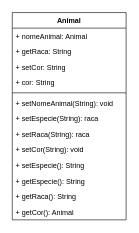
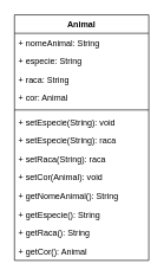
  <mxCell id="0" />
  <mxCell id="1" parent="0" />
  <mxCell id="2" value="Animal" style="swimlane;fontStyle=1;align=center;verticalAlign=top;childLayout=stackLayout;horizontal=1;startSize=26;horizontalStack=0;resizeParent=1;resizeParentMax=0;resizeLast=0;collapsible=1;marginBottom=0;" vertex="1" parent="1"><mxGeometry x="20" y="20" width="190" height="346" as="geometry" /></mxCell>
- <mxCell id="3" value="+ nomeAnimal: Animal" style="text;strokeColor=none;fillColor=none;align=left;verticalAlign=top;spacingLeft=4;spacingRight=4;overflow=hidden;rotatable=0;points=[[0,0.5],[1,0.5]];portConstraint=eastwest;" vertex="1" parent="2"><mxGeometry y="26" width="190" height="26" as="geometry" /></mxCell>
- <mxCell id="4" value="+ getRaca: String" style="text;strokeColor=none;fillColor=none;align=left;verticalAlign=top;spacingLeft=4;spacingRight=4;overflow=hidden;rotatable=0;points=[[0,0.5],[1,0.5]];portConstraint=eastwest;" vertex="1" parent="2"><mxGeometry y="52" width="190" height="26" as="geometry" /></mxCell>
- <mxCell id="5" value="+ setCor: String" style="text;strokeColor=none;fillColor=none;align=left;verticalAlign=top;spacingLeft=4;spacingRight=4;overflow=hidden;rotatable=0;points=[[0,0.5],[1,0.5]];portConstraint=eastwest;" vertex="1" parent="2"><mxGeometry y="78" width="190" height="26" as="geometry" /></mxCell>
- <mxCell id="6" value="+ cor: String" style="text;strokeColor=none;fillColor=none;align=left;verticalAlign=top;spacingLeft=4;spacingRight=4;overflow=hidden;rotatable=0;points=[[0,0.5],[1,0.5]];portConstraint=eastwest;" vertex="1" parent="2"><mxGeometry y="104" width="190" height="26" as="geometry" /></mxCell>
+ <mxCell id="3" value="+ nomeAnimal: String" style="text;strokeColor=none;fillColor=none;align=left;verticalAlign=top;spacingLeft=4;spacingRight=4;overflow=hidden;rotatable=0;points=[[0,0.5],[1,0.5]];portConstraint=eastwest;" vertex="1" parent="2"><mxGeometry y="26" width="190" height="26" as="geometry" /></mxCell>
+ <mxCell id="4" value="+ especie: String" style="text;strokeColor=none;fillColor=none;align=left;verticalAlign=top;spacingLeft=4;spacingRight=4;overflow=hidden;rotatable=0;points=[[0,0.5],[1,0.5]];portConstraint=eastwest;" vertex="1" parent="2"><mxGeometry y="52" width="190" height="26" as="geometry" /></mxCell>
+ <mxCell id="5" value="+ raca: String" style="text;strokeColor=none;fillColor=none;align=left;verticalAlign=top;spacingLeft=4;spacingRight=4;overflow=hidden;rotatable=0;points=[[0,0.5],[1,0.5]];portConstraint=eastwest;" vertex="1" parent="2"><mxGeometry y="78" width="190" height="26" as="geometry" /></mxCell>
+ <mxCell id="6" value="+ cor: Animal" style="text;strokeColor=none;fillColor=none;align=left;verticalAlign=top;spacingLeft=4;spacingRight=4;overflow=hidden;rotatable=0;points=[[0,0.5],[1,0.5]];portConstraint=eastwest;" vertex="1" parent="2"><mxGeometry y="104" width="190" height="26" as="geometry" /></mxCell>
  <mxCell id="7" value="" style="line;strokeWidth=1;fillColor=none;align=left;verticalAlign=middle;spacingTop=-1;spacingLeft=3;spacingRight=3;rotatable=0;labelPosition=right;points=[];portConstraint=eastwest;" vertex="1" parent="2"><mxGeometry y="130" width="190" height="8" as="geometry" /></mxCell>
- <mxCell id="8" value="+ setNomeAnimal(String): void" style="text;strokeColor=none;fillColor=none;align=left;verticalAlign=top;spacingLeft=4;spacingRight=4;overflow=hidden;rotatable=0;points=[[0,0.5],[1,0.5]];portConstraint=eastwest;" vertex="1" parent="2"><mxGeometry y="138" width="190" height="26" as="geometry" /></mxCell>
+ <mxCell id="8" value="+ setEspecie(String): void" style="text;strokeColor=none;fillColor=none;align=left;verticalAlign=top;spacingLeft=4;spacingRight=4;overflow=hidden;rotatable=0;points=[[0,0.5],[1,0.5]];portConstraint=eastwest;" vertex="1" parent="2"><mxGeometry y="138" width="190" height="26" as="geometry" /></mxCell>
  <mxCell id="9" value="+ setEspecie(String): raca" style="text;strokeColor=none;fillColor=none;align=left;verticalAlign=top;spacingLeft=4;spacingRight=4;overflow=hidden;rotatable=0;points=[[0,0.5],[1,0.5]];portConstraint=eastwest;" vertex="1" parent="2"><mxGeometry y="164" width="190" height="26" as="geometry" /></mxCell>
  <mxCell id="10" value="+ setRaca(String): raca" style="text;strokeColor=none;fillColor=none;align=left;verticalAlign=top;spacingLeft=4;spacingRight=4;overflow=hidden;rotatable=0;points=[[0,0.5],[1,0.5]];portConstraint=eastwest;" vertex="1" parent="2"><mxGeometry y="190" width="190" height="26" as="geometry" /></mxCell>
- <mxCell id="11" value="+ setCor(String): void" style="text;strokeColor=none;fillColor=none;align=left;verticalAlign=top;spacingLeft=4;spacingRight=4;overflow=hidden;rotatable=0;points=[[0,0.5],[1,0.5]];portConstraint=eastwest;" vertex="1" parent="2"><mxGeometry y="216" width="190" height="26" as="geometry" /></mxCell>
- <mxCell id="12" value="+ setEspecie(): String" style="text;strokeColor=none;fillColor=none;align=left;verticalAlign=top;spacingLeft=4;spacingRight=4;overflow=hidden;rotatable=0;points=[[0,0.5],[1,0.5]];portConstraint=eastwest;" vertex="1" parent="2"><mxGeometry y="242" width="190" height="26" as="geometry" /></mxCell>
+ <mxCell id="11" value="+ setCor(Animal): void" style="text;strokeColor=none;fillColor=none;align=left;verticalAlign=top;spacingLeft=4;spacingRight=4;overflow=hidden;rotatable=0;points=[[0,0.5],[1,0.5]];portConstraint=eastwest;" vertex="1" parent="2"><mxGeometry y="216" width="190" height="26" as="geometry" /></mxCell>
+ <mxCell id="12" value="+ getNomeAnimal(): String" style="text;strokeColor=none;fillColor=none;align=left;verticalAlign=top;spacingLeft=4;spacingRight=4;overflow=hidden;rotatable=0;points=[[0,0.5],[1,0.5]];portConstraint=eastwest;" vertex="1" parent="2"><mxGeometry y="242" width="190" height="26" as="geometry" /></mxCell>
  <mxCell id="13" value="+ getEspecie(): String" style="text;strokeColor=none;fillColor=none;align=left;verticalAlign=top;spacingLeft=4;spacingRight=4;overflow=hidden;rotatable=0;points=[[0,0.5],[1,0.5]];portConstraint=eastwest;" vertex="1" parent="2"><mxGeometry y="268" width="190" height="26" as="geometry" /></mxCell>
  <mxCell id="14" value="+ getRaca(): String" style="text;strokeColor=none;fillColor=none;align=left;verticalAlign=top;spacingLeft=4;spacingRight=4;overflow=hidden;rotatable=0;points=[[0,0.5],[1,0.5]];portConstraint=eastwest;" vertex="1" parent="2"><mxGeometry y="294" width="190" height="26" as="geometry" /></mxCell>
  <mxCell id="15" value="+ getCor(): Animal" style="text;strokeColor=none;fillColor=none;align=left;verticalAlign=top;spacingLeft=4;spacingRight=4;overflow=hidden;rotatable=0;points=[[0,0.5],[1,0.5]];portConstraint=eastwest;" vertex="1" parent="2"><mxGeometry y="320" width="190" height="26" as="geometry" /></mxCell>
